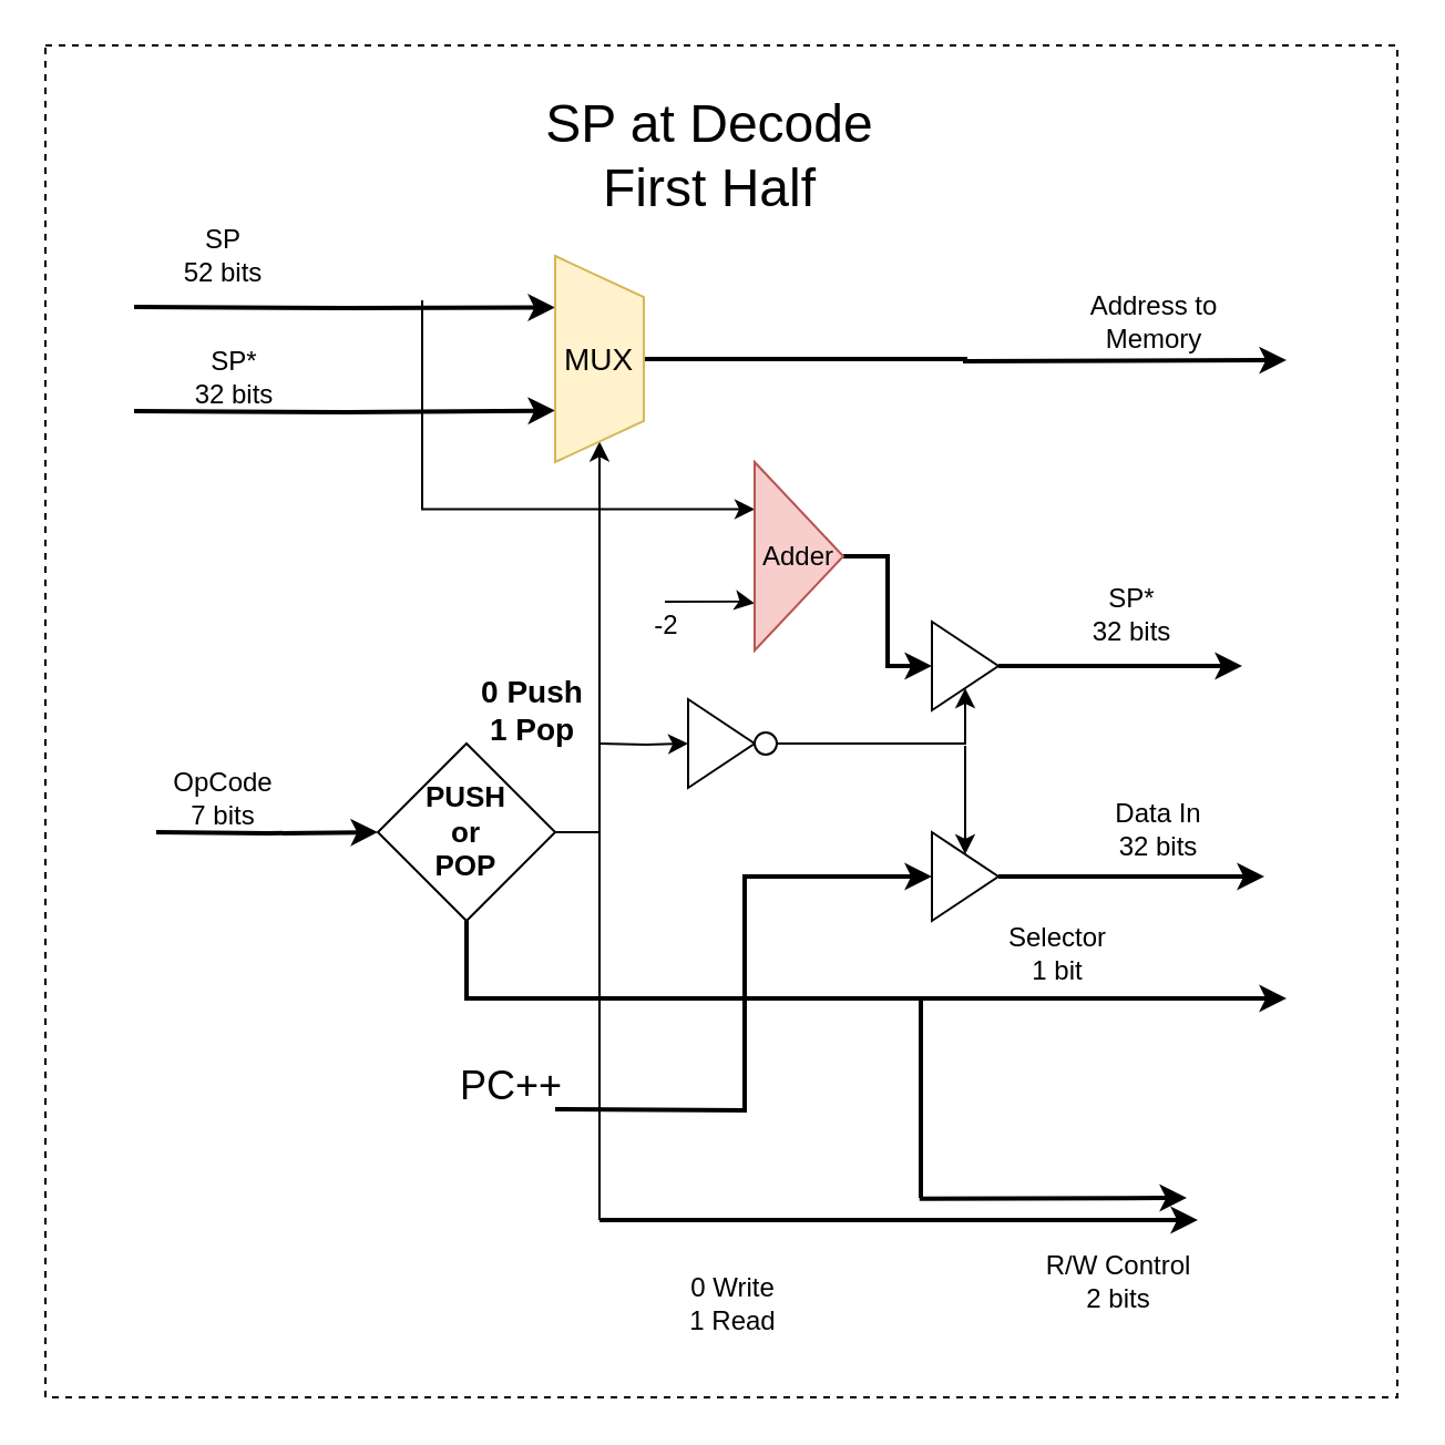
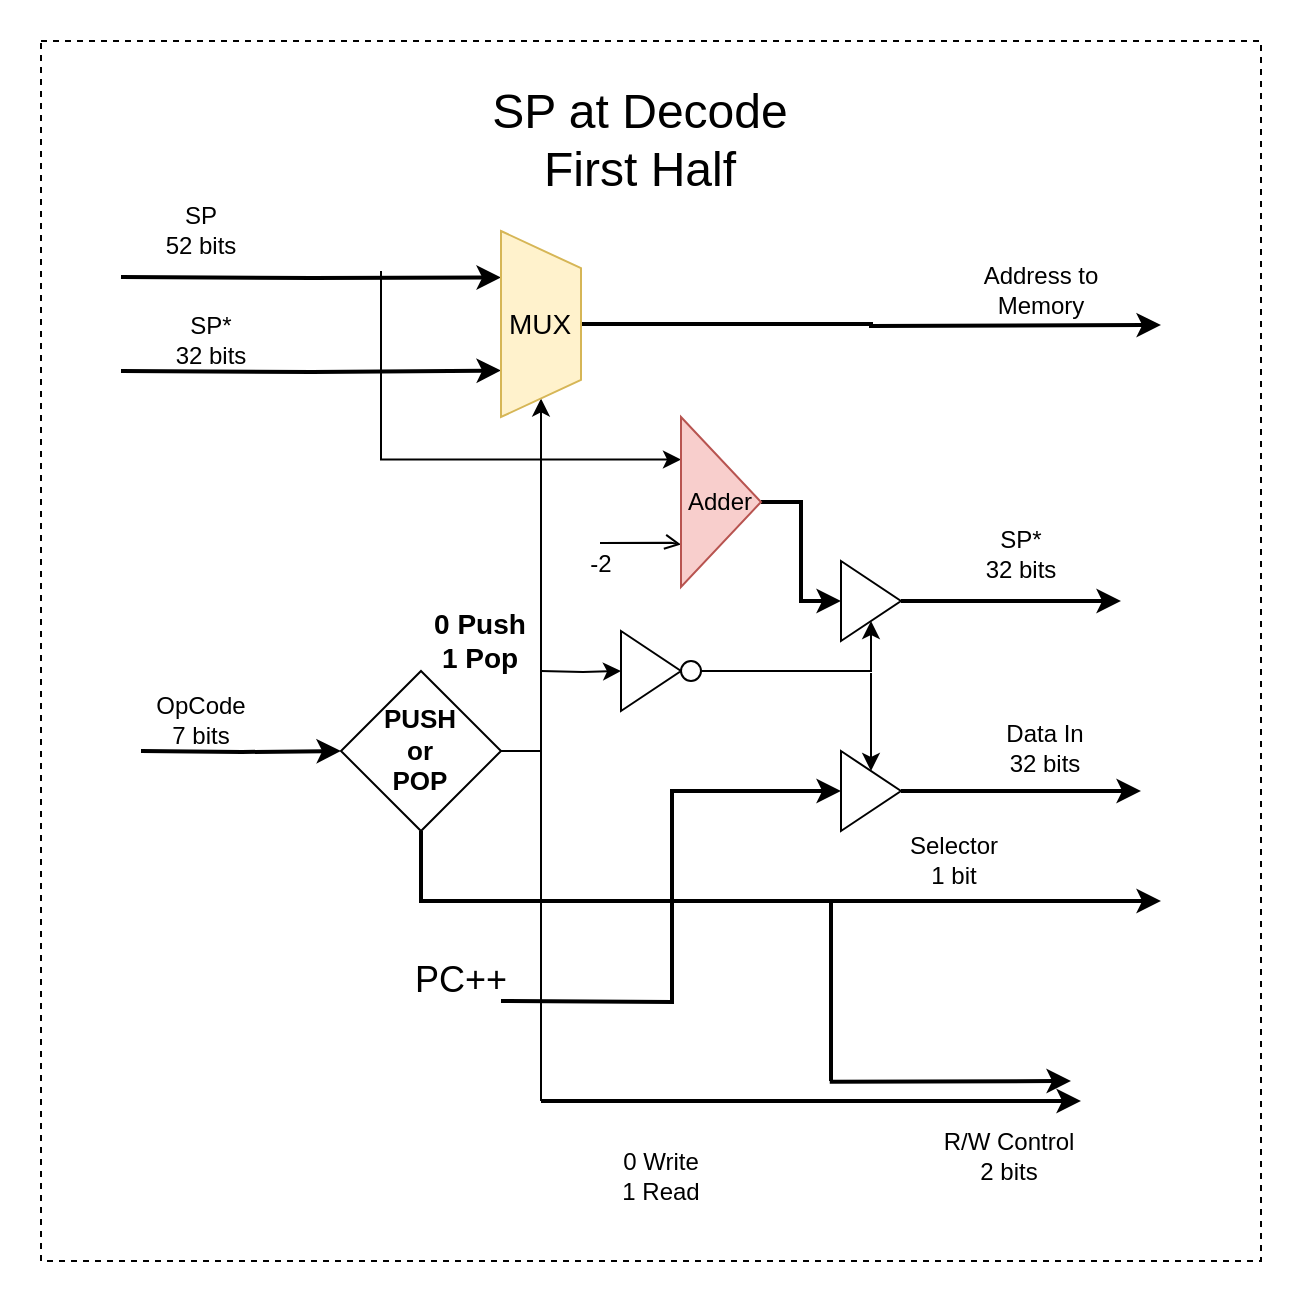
  <mxCell id="0" />
  <mxCell id="1" parent="0" />
  <mxCell id="2" value="" style="whiteSpace=wrap;html=1;aspect=fixed;dashed=1;" vertex="1" parent="1"><mxGeometry x="20" y="20" width="610" height="610" as="geometry" /></mxCell>
  <mxCell id="3" value="&lt;font style=&quot;font-size: 24px&quot;&gt;SP at Decode&lt;br&gt;First Half&lt;br&gt;&lt;/font&gt;" style="text;html=1;strokeColor=none;fillColor=none;align=center;verticalAlign=middle;whiteSpace=wrap;rounded=0;" parent="1" vertex="1"><mxGeometry x="190" y="60" width="260" height="20" as="geometry" /></mxCell>
  <mxCell id="4" style="edgeStyle=orthogonalEdgeStyle;rounded=0;orthogonalLoop=1;jettySize=auto;html=1;strokeWidth=2;" parent="1" target="7" edge="1"><mxGeometry relative="1" as="geometry"><mxPoint x="70" y="375" as="sourcePoint" /></mxGeometry></mxCell>
  <mxCell id="5" style="edgeStyle=orthogonalEdgeStyle;rounded=0;orthogonalLoop=1;jettySize=auto;html=1;exitX=1;exitY=0.5;exitDx=0;exitDy=0;entryX=1;entryY=0.5;entryDx=0;entryDy=0;strokeWidth=1;" parent="1" source="7" target="12" edge="1"><mxGeometry relative="1" as="geometry" /></mxCell>
  <mxCell id="6" style="edgeStyle=orthogonalEdgeStyle;rounded=0;orthogonalLoop=1;jettySize=auto;html=1;strokeWidth=2;" edge="1" parent="1" source="7"><mxGeometry relative="1" as="geometry"><mxPoint x="580" y="450" as="targetPoint" /><Array as="points"><mxPoint x="210" y="450" /></Array></mxGeometry></mxCell>
  <mxCell id="7" value="&lt;b style=&quot;font-size: 13px&quot;&gt;PUSH&lt;br&gt;or&lt;br&gt;POP&lt;/b&gt;" style="rhombus;whiteSpace=wrap;html=1;" parent="1" vertex="1"><mxGeometry x="170" y="335" width="80" height="80" as="geometry" /></mxCell>
  <mxCell id="8" value="OpCode&lt;br&gt;7 bits" style="text;html=1;align=center;verticalAlign=middle;resizable=0;points=[];autosize=1;" parent="1" vertex="1"><mxGeometry x="70" y="345" width="60" height="30" as="geometry" /></mxCell>
  <mxCell id="9" style="edgeStyle=orthogonalEdgeStyle;rounded=0;orthogonalLoop=1;jettySize=auto;html=1;strokeWidth=2;entryX=0.25;entryY=1;entryDx=0;entryDy=0;" parent="1" target="12" edge="1"><mxGeometry relative="1" as="geometry"><mxPoint x="60" y="138" as="sourcePoint" /></mxGeometry></mxCell>
  <mxCell id="10" style="edgeStyle=orthogonalEdgeStyle;rounded=0;orthogonalLoop=1;jettySize=auto;html=1;strokeWidth=2;entryX=0.75;entryY=1;entryDx=0;entryDy=0;" parent="1" target="12" edge="1"><mxGeometry relative="1" as="geometry"><mxPoint x="60" y="185" as="sourcePoint" /></mxGeometry></mxCell>
  <mxCell id="11" style="edgeStyle=orthogonalEdgeStyle;rounded=0;orthogonalLoop=1;jettySize=auto;html=1;strokeWidth=2;" parent="1" source="12" edge="1"><mxGeometry relative="1" as="geometry"><mxPoint x="580" y="162" as="targetPoint" /></mxGeometry></mxCell>
  <mxCell id="12" value="&lt;font style=&quot;font-size: 14px&quot;&gt;MUX&lt;/font&gt;" style="shape=trapezoid;perimeter=trapezoidPerimeter;whiteSpace=wrap;html=1;direction=south;fillColor=#fff2cc;strokeColor=#d6b656;" parent="1" vertex="1"><mxGeometry x="250" y="115" width="40" height="93" as="geometry" /></mxCell>
  <mxCell id="13" value="SP&lt;br&gt;52 bits" style="text;html=1;align=center;verticalAlign=middle;resizable=0;points=[];autosize=1;" parent="1" vertex="1"><mxGeometry x="75" y="100" width="50" height="30" as="geometry" /></mxCell>
  <mxCell id="14" value="SP*&lt;br&gt;32 bits" style="text;html=1;align=center;verticalAlign=middle;resizable=0;points=[];autosize=1;" parent="1" vertex="1"><mxGeometry x="80" y="155" width="50" height="30" as="geometry" /></mxCell>
  <mxCell id="15" value="Address to&lt;br&gt;Memory" style="text;html=1;align=center;verticalAlign=middle;resizable=0;points=[];autosize=1;" parent="1" vertex="1"><mxGeometry x="485" y="130" width="70" height="30" as="geometry" /></mxCell>
  <mxCell id="16" value="&lt;font style=&quot;font-size: 14px&quot;&gt;&lt;b&gt;0 Push&lt;br&gt;1 Pop&lt;/b&gt;&lt;/font&gt;" style="text;html=1;strokeColor=none;fillColor=none;align=center;verticalAlign=middle;whiteSpace=wrap;rounded=0;" parent="1" vertex="1"><mxGeometry x="210" y="310" width="60" height="20" as="geometry" /></mxCell>
- <mxCell id="17" style="edgeStyle=orthogonalEdgeStyle;rounded=0;orthogonalLoop=1;jettySize=auto;html=1;exitX=0.483;exitY=-0.053;exitDx=0;exitDy=0;entryX=0;entryY=0.75;entryDx=0;entryDy=0;strokeWidth=1;exitPerimeter=0;" parent="1" source="21" target="20" edge="1"><mxGeometry relative="1" as="geometry" /></mxCell>
+ <mxCell id="17" style="edgeStyle=orthogonalEdgeStyle;rounded=0;orthogonalLoop=1;jettySize=auto;html=1;exitX=0.483;exitY=-0.053;exitDx=0;exitDy=0;entryX=0;entryY=0.75;entryDx=0;entryDy=0;strokeWidth=1;exitPerimeter=0;endArrow=open;" parent="1" source="21" target="20" edge="1"><mxGeometry relative="1" as="geometry" /></mxCell>
  <mxCell id="18" style="edgeStyle=orthogonalEdgeStyle;rounded=0;orthogonalLoop=1;jettySize=auto;html=1;exitX=0;exitY=0.25;exitDx=0;exitDy=0;strokeWidth=1;entryX=0;entryY=0.25;entryDx=0;entryDy=0;" parent="1" target="20" edge="1"><mxGeometry relative="1" as="geometry"><mxPoint x="190" y="135" as="sourcePoint" /><Array as="points"><mxPoint x="190" y="229" /></Array></mxGeometry></mxCell>
  <mxCell id="19" style="edgeStyle=orthogonalEdgeStyle;rounded=0;orthogonalLoop=1;jettySize=auto;html=1;entryX=0;entryY=0.5;entryDx=0;entryDy=0;strokeWidth=2;" parent="1" source="20" target="24" edge="1"><mxGeometry relative="1" as="geometry" /></mxCell>
  <mxCell id="20" value="&lt;font style=&quot;font-size: 12px&quot;&gt;Adder&lt;/font&gt;" style="triangle;whiteSpace=wrap;html=1;align=center;fillColor=#f8cecc;strokeColor=#b85450;" parent="1" vertex="1"><mxGeometry x="340" y="208" width="40" height="85" as="geometry" /></mxCell>
  <mxCell id="21" value="-2" style="text;html=1;align=center;verticalAlign=middle;resizable=0;points=[];autosize=1;" parent="1" vertex="1"><mxGeometry x="285" y="272" width="30" height="20" as="geometry" /></mxCell>
  <mxCell id="22" value="SP*&lt;br&gt;32 bits" style="text;html=1;align=center;verticalAlign=middle;resizable=0;points=[];autosize=1;" parent="1" vertex="1"><mxGeometry x="485" y="262" width="50" height="30" as="geometry" /></mxCell>
  <mxCell id="23" style="edgeStyle=orthogonalEdgeStyle;rounded=0;orthogonalLoop=1;jettySize=auto;html=1;strokeWidth=2;" parent="1" source="24" edge="1"><mxGeometry relative="1" as="geometry"><mxPoint x="560" y="300" as="targetPoint" /></mxGeometry></mxCell>
  <mxCell id="24" value="" style="triangle;whiteSpace=wrap;html=1;" parent="1" vertex="1"><mxGeometry x="420" y="280" width="30" height="40" as="geometry" /></mxCell>
  <mxCell id="25" style="edgeStyle=orthogonalEdgeStyle;rounded=0;orthogonalLoop=1;jettySize=auto;html=1;strokeWidth=1;" parent="1" target="26" edge="1"><mxGeometry relative="1" as="geometry"><mxPoint x="270" y="335" as="sourcePoint" /></mxGeometry></mxCell>
  <mxCell id="26" value="" style="triangle;whiteSpace=wrap;html=1;" parent="1" vertex="1"><mxGeometry x="310" y="315" width="30" height="40" as="geometry" /></mxCell>
  <mxCell id="27" style="edgeStyle=orthogonalEdgeStyle;rounded=0;orthogonalLoop=1;jettySize=auto;html=1;exitX=1;exitY=0.5;exitDx=0;exitDy=0;entryX=0.5;entryY=1;entryDx=0;entryDy=0;strokeWidth=1;" parent="1" source="28" target="24" edge="1"><mxGeometry relative="1" as="geometry"><Array as="points"><mxPoint x="435" y="335" /></Array></mxGeometry></mxCell>
  <mxCell id="28" value="" style="ellipse;whiteSpace=wrap;html=1;aspect=fixed;" parent="1" vertex="1"><mxGeometry x="340" y="330" width="10" height="10" as="geometry" /></mxCell>
  <mxCell id="29" style="edgeStyle=orthogonalEdgeStyle;rounded=0;orthogonalLoop=1;jettySize=auto;html=1;entryX=0;entryY=0.5;entryDx=0;entryDy=0;strokeWidth=2;" edge="1" parent="1" target="31"><mxGeometry relative="1" as="geometry"><mxPoint x="250" y="500" as="sourcePoint" /></mxGeometry></mxCell>
  <mxCell id="30" style="edgeStyle=orthogonalEdgeStyle;rounded=0;orthogonalLoop=1;jettySize=auto;html=1;strokeWidth=2;" edge="1" parent="1" source="31"><mxGeometry relative="1" as="geometry"><mxPoint x="570" y="395" as="targetPoint" /></mxGeometry></mxCell>
  <mxCell id="31" value="" style="triangle;whiteSpace=wrap;html=1;" vertex="1" parent="1"><mxGeometry x="420" y="375" width="30" height="40" as="geometry" /></mxCell>
  <mxCell id="32" value="" style="endArrow=classic;html=1;entryX=0.5;entryY=0;entryDx=0;entryDy=0;" edge="1" parent="1" target="31"><mxGeometry width="50" height="50" relative="1" as="geometry"><mxPoint x="435" y="336" as="sourcePoint" /><mxPoint x="435" y="381" as="targetPoint" /></mxGeometry></mxCell>
  <mxCell id="33" value="&lt;font style=&quot;font-size: 18px&quot;&gt;PC++&lt;/font&gt;" style="text;html=1;align=center;verticalAlign=middle;resizable=0;points=[];autosize=1;" vertex="1" parent="1"><mxGeometry x="200" y="480" width="60" height="20" as="geometry" /></mxCell>
  <mxCell id="34" value="Data In&lt;br&gt;32 bits" style="text;html=1;align=center;verticalAlign=middle;resizable=0;points=[];autosize=1;" vertex="1" parent="1"><mxGeometry x="497" y="359" width="50" height="30" as="geometry" /></mxCell>
  <mxCell id="35" value="Selector&lt;br&gt;1 bit" style="text;html=1;strokeColor=none;fillColor=none;align=center;verticalAlign=middle;whiteSpace=wrap;rounded=0;" vertex="1" parent="1"><mxGeometry x="457" y="420" width="40" height="20" as="geometry" /></mxCell>
  <mxCell id="36" value="" style="endArrow=classic;html=1;strokeWidth=2;" edge="1" parent="1"><mxGeometry width="50" height="50" relative="1" as="geometry"><mxPoint x="414.37" y="540.38" as="sourcePoint" /><mxPoint x="535" y="540" as="targetPoint" /></mxGeometry></mxCell>
  <mxCell id="37" value="" style="endArrow=classic;html=1;strokeWidth=2;" edge="1" parent="1"><mxGeometry width="50" height="50" relative="1" as="geometry"><mxPoint x="270" y="550" as="sourcePoint" /><mxPoint x="540" y="550" as="targetPoint" /></mxGeometry></mxCell>
  <mxCell id="38" value="" style="endArrow=none;html=1;strokeWidth=2;" edge="1" parent="1"><mxGeometry width="50" height="50" relative="1" as="geometry"><mxPoint x="415" y="540" as="sourcePoint" /><mxPoint x="415" y="450" as="targetPoint" /></mxGeometry></mxCell>
  <mxCell id="39" value="R/W Control&lt;br&gt;2 bits" style="text;html=1;align=center;verticalAlign=middle;resizable=0;points=[];autosize=1;" vertex="1" parent="1"><mxGeometry x="464" y="563" width="80" height="30" as="geometry" /></mxCell>
  <mxCell id="40" value="" style="endArrow=none;html=1;strokeWidth=1;" edge="1" parent="1"><mxGeometry width="50" height="50" relative="1" as="geometry"><mxPoint x="270" y="550" as="sourcePoint" /><mxPoint x="270" y="375" as="targetPoint" /></mxGeometry></mxCell>
  <mxCell id="41" value="0 Write&lt;br&gt;1 Read" style="text;html=1;align=center;verticalAlign=middle;resizable=0;points=[];autosize=1;" vertex="1" parent="1"><mxGeometry x="305" y="573" width="50" height="30" as="geometry" /></mxCell>
